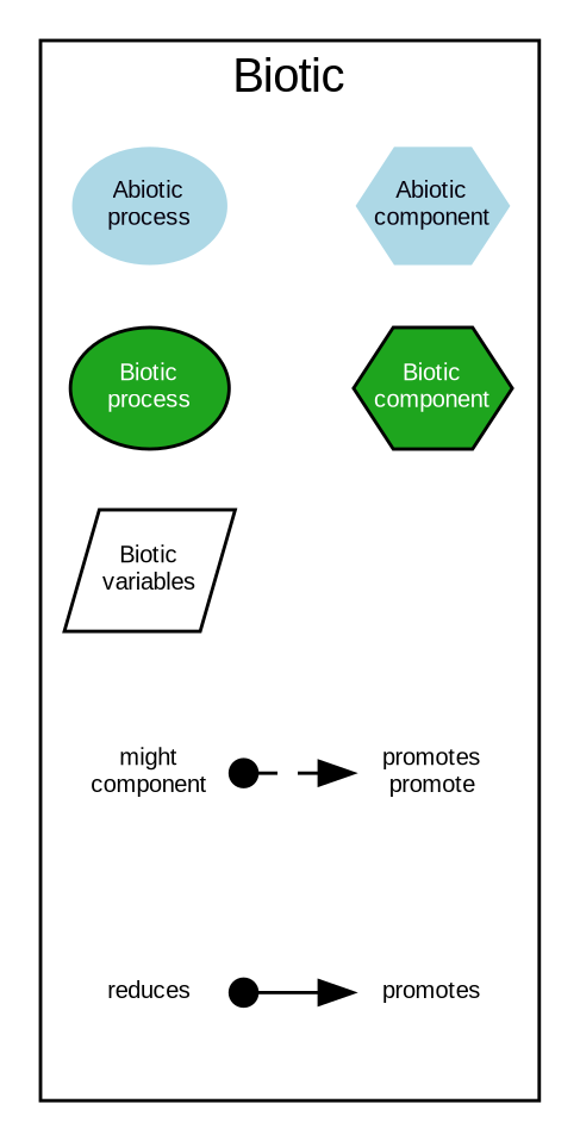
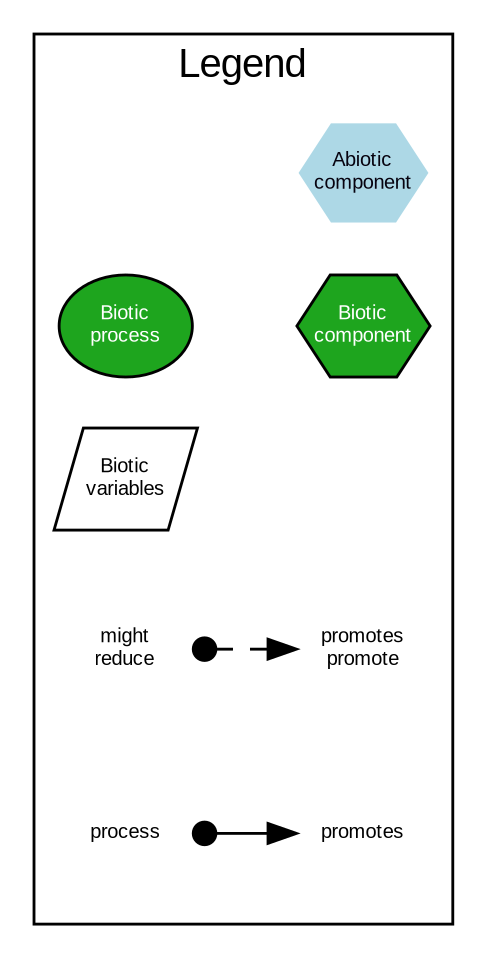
  digraph {
    concentrate=True
    fontname="Liberation Sans"
    rankdir=LR
    node [color=white fillcolor=white fixedsize=true fontcolor=black fontname="Liberation Sans" fontsize=7 margin=0 shape=square style=filled]
    edge [fontname="Liberation Sans" style=invis]
    n1 [fillcolor=lightblue fontcolor="#06020F" label="Abiotic\ncomponent" shape=hexagon width=0.65]
-   n2 [fillcolor=lightblue fontcolor="#06020F" label="Abiotic\nprocess" shape=ellipse width=0.65]
    n3 [color=black fillcolor="#1ea51e" fontcolor=white label="Biotic\nprocess" shape=ellipse width=0.65]
    n4 [color=black fillcolor="#1ea51e" fontcolor=white label="Biotic\ncomponent" shape=hexagon width=0.65]
    n5 [color=black label="Biotic\nvariables" shape=parallelogram width=0.65]
-   n6 [label="might\ncomponent" style=solid width=0.65]
+   n6 [label="might\nreduce" style=solid width=0.65]
    n7 [label="promotes\npromote" style=solid width=0.65]
-   n8 [label=reduces style=solid width=0.65]
+   n8 [label=process style=solid width=0.65]
    n9 [label=promotes style=solid width=0.65]
    subgraph cluster_1 {
-     label=Biotic
+     label=Legend
      rank=same
      n1
-     n2
      n3
      n4
      n5
      n6
      n7
      n8
      n9
    }
-   n2 -> n1
    n3 -> n4
    n6 -> n7 [arrowhead=normal arrowtail=dot dir=both style=dashed]
    n8 -> n9 [arrowhead=normal arrowtail=dot dir=both style=solid]
  }
